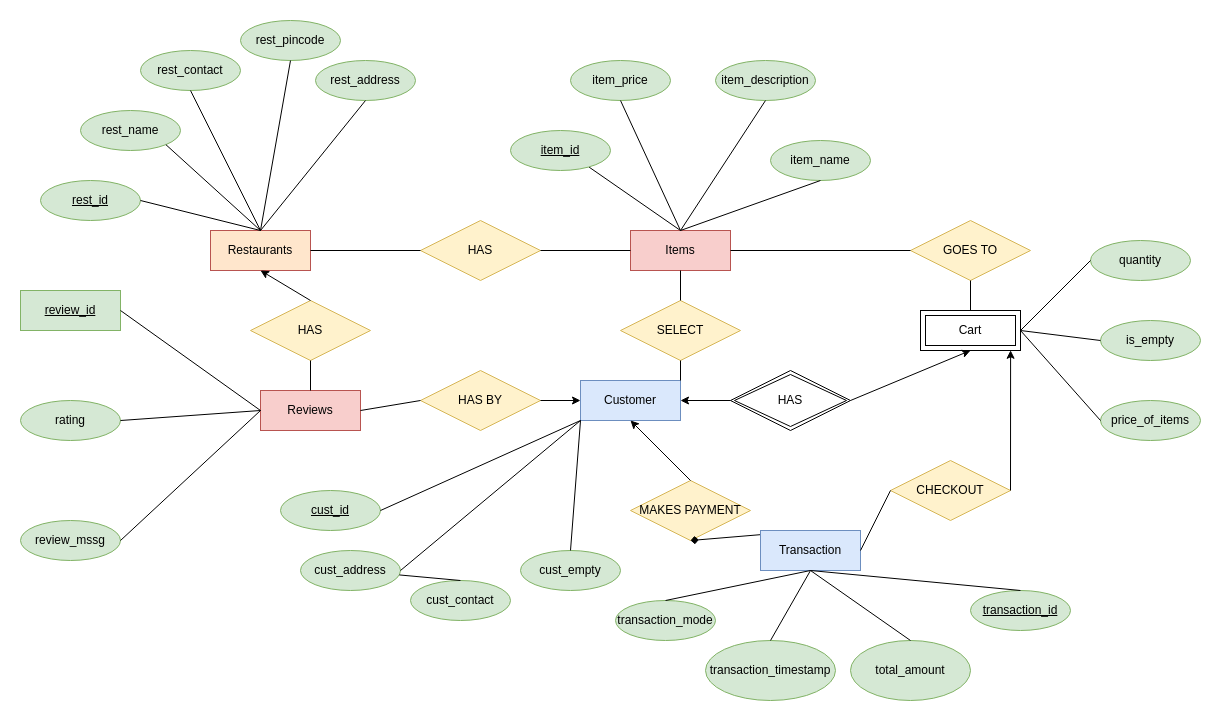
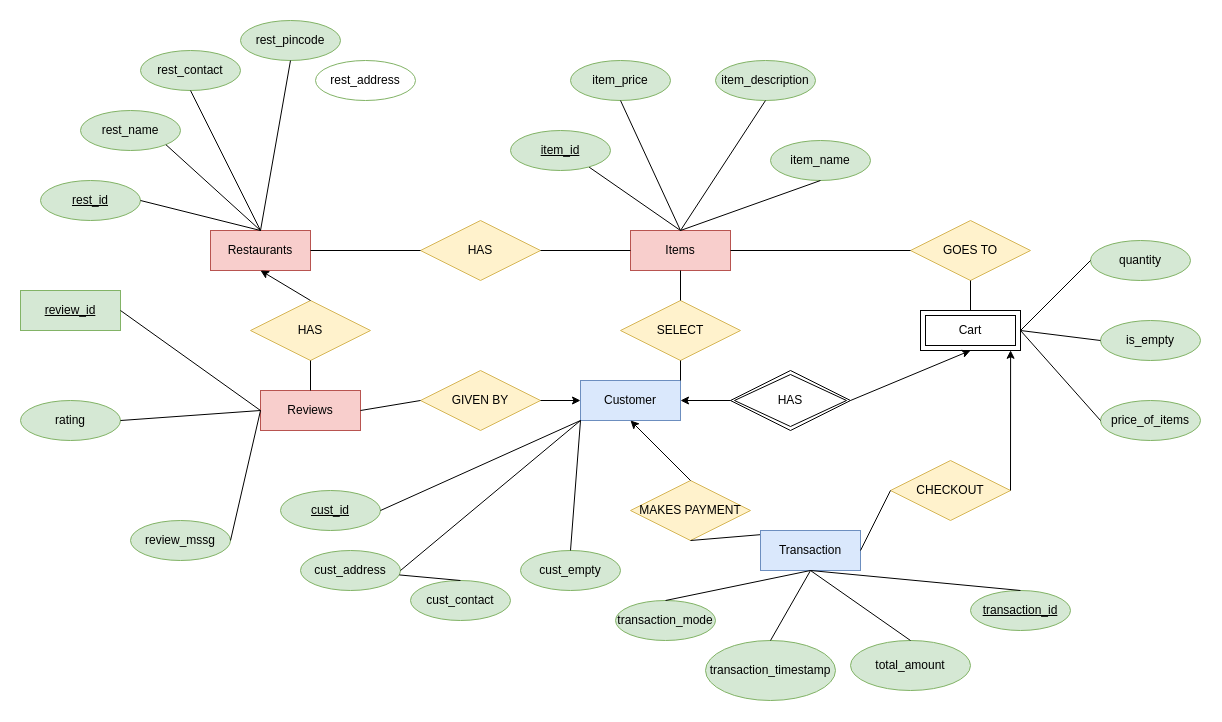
  <mxCell id="0" />
  <mxCell id="1" parent="0" />
- <mxCell id="2" value="Restaurants" style="whiteSpace=wrap;html=1;align=center;fillColor=#ffe6cc;strokeColor=#b85450;" parent="1" vertex="1"><mxGeometry x="210" y="230" width="100" height="40" as="geometry" /></mxCell>
+ <mxCell id="2" value="Restaurants" style="whiteSpace=wrap;html=1;align=center;fillColor=#f8cecc;strokeColor=#b85450;" parent="1" vertex="1"><mxGeometry x="210" y="230" width="100" height="40" as="geometry" /></mxCell>
  <mxCell id="3" value="Items" style="whiteSpace=wrap;html=1;align=center;fillColor=#f8cecc;strokeColor=#b85450;" parent="1" vertex="1"><mxGeometry x="630" y="230" width="100" height="40" as="geometry" /></mxCell>
  <mxCell id="4" value="Reviews" style="whiteSpace=wrap;html=1;align=center;fillColor=#f8cecc;strokeColor=#b85450;" parent="1" vertex="1"><mxGeometry x="260" y="390" width="100" height="40" as="geometry" /></mxCell>
  <mxCell id="5" value="HAS" style="shape=rhombus;perimeter=rhombusPerimeter;whiteSpace=wrap;html=1;align=center;fillColor=#fff2cc;strokeColor=#d6b656;" parent="1" vertex="1"><mxGeometry x="420" y="220" width="120" height="60" as="geometry" /></mxCell>
  <mxCell id="6" value="HAS" style="shape=rhombus;perimeter=rhombusPerimeter;whiteSpace=wrap;html=1;align=center;fillColor=#fff2cc;strokeColor=#d6b656;" parent="1" vertex="1"><mxGeometry x="250" y="300" width="120" height="60" as="geometry" /></mxCell>
  <mxCell id="7" value="Cart" style="shape=ext;margin=3;double=1;whiteSpace=wrap;html=1;align=center;" parent="1" vertex="1"><mxGeometry x="920" y="310" width="100" height="40" as="geometry" /></mxCell>
  <mxCell id="8" value="HAS" style="shape=rhombus;double=1;perimeter=rhombusPerimeter;whiteSpace=wrap;html=1;align=center;" parent="1" vertex="1"><mxGeometry x="730" y="370" width="120" height="60" as="geometry" /></mxCell>
  <mxCell id="9" value="GOES TO" style="shape=rhombus;perimeter=rhombusPerimeter;whiteSpace=wrap;html=1;align=center;fillColor=#fff2cc;strokeColor=#d6b656;" parent="1" vertex="1"><mxGeometry x="910" y="220" width="120" height="60" as="geometry" /></mxCell>
- <mxCell id="10" value="HAS BY" style="shape=rhombus;perimeter=rhombusPerimeter;whiteSpace=wrap;html=1;align=center;fillColor=#fff2cc;strokeColor=#d6b656;" parent="1" vertex="1"><mxGeometry x="420" y="370" width="120" height="60" as="geometry" /></mxCell>
+ <mxCell id="10" value="GIVEN BY" style="shape=rhombus;perimeter=rhombusPerimeter;whiteSpace=wrap;html=1;align=center;fillColor=#fff2cc;strokeColor=#d6b656;" parent="1" vertex="1"><mxGeometry x="420" y="370" width="120" height="60" as="geometry" /></mxCell>
  <mxCell id="11" value="SELECT" style="shape=rhombus;perimeter=rhombusPerimeter;whiteSpace=wrap;html=1;align=center;fillColor=#fff2cc;strokeColor=#d6b656;" parent="1" vertex="1"><mxGeometry x="620" y="300" width="120" height="60" as="geometry" /></mxCell>
  <mxCell id="12" value="Customer" style="whiteSpace=wrap;html=1;align=center;fillColor=#dae8fc;strokeColor=#6c8ebf;" parent="1" vertex="1"><mxGeometry x="580" y="380" width="100" height="40" as="geometry" /></mxCell>
  <mxCell id="13" value="" style="endArrow=none;html=1;rounded=0;exitX=1;exitY=0.5;exitDx=0;exitDy=0;" parent="1" source="2" edge="1"><mxGeometry relative="1" as="geometry"><mxPoint x="360" y="250" as="sourcePoint" /><mxPoint x="420" y="250" as="targetPoint" /></mxGeometry></mxCell>
  <mxCell id="14" value="" style="line;strokeWidth=1;rotatable=0;dashed=0;labelPosition=right;align=left;verticalAlign=middle;spacingTop=0;spacingLeft=6;points=[];portConstraint=eastwest;" parent="1" vertex="1"><mxGeometry x="540" y="245" width="90" height="10" as="geometry" /></mxCell>
  <mxCell id="15" value="" style="endArrow=none;html=1;rounded=0;entryX=0.5;entryY=0;entryDx=0;entryDy=0;" parent="1" target="11" edge="1"><mxGeometry relative="1" as="geometry"><mxPoint x="680" y="270" as="sourcePoint" /><mxPoint x="840" y="270" as="targetPoint" /></mxGeometry></mxCell>
  <mxCell id="16" value="" style="endArrow=none;html=1;rounded=0;entryX=0.5;entryY=1;entryDx=0;entryDy=0;exitX=1;exitY=0;exitDx=0;exitDy=0;" parent="1" source="12" target="11" edge="1"><mxGeometry relative="1" as="geometry"><mxPoint x="510" y="290" as="sourcePoint" /><mxPoint x="670" y="290" as="targetPoint" /></mxGeometry></mxCell>
  <mxCell id="17" value="" style="endArrow=none;html=1;rounded=0;exitX=1;exitY=0.5;exitDx=0;exitDy=0;entryX=0;entryY=0.5;entryDx=0;entryDy=0;" parent="1" source="4" target="10" edge="1"><mxGeometry relative="1" as="geometry"><mxPoint x="510" y="290" as="sourcePoint" /><mxPoint x="670" y="290" as="targetPoint" /></mxGeometry></mxCell>
  <mxCell id="18" value="" style="endArrow=none;html=1;rounded=0;exitX=0.5;exitY=0;exitDx=0;exitDy=0;entryX=0.5;entryY=1;entryDx=0;entryDy=0;" parent="1" source="4" target="6" edge="1"><mxGeometry relative="1" as="geometry"><mxPoint x="510" y="290" as="sourcePoint" /><mxPoint x="670" y="290" as="targetPoint" /></mxGeometry></mxCell>
  <mxCell id="19" value="" style="endArrow=none;html=1;rounded=0;exitX=1;exitY=0.5;exitDx=0;exitDy=0;entryX=0;entryY=0.5;entryDx=0;entryDy=0;" parent="1" source="3" target="9" edge="1"><mxGeometry relative="1" as="geometry"><mxPoint x="510" y="290" as="sourcePoint" /><mxPoint x="670" y="290" as="targetPoint" /></mxGeometry></mxCell>
  <mxCell id="20" value="" style="endArrow=none;html=1;rounded=0;exitX=0.5;exitY=1;exitDx=0;exitDy=0;entryX=0.5;entryY=0;entryDx=0;entryDy=0;" parent="1" source="9" target="7" edge="1"><mxGeometry relative="1" as="geometry"><mxPoint x="510" y="290" as="sourcePoint" /><mxPoint x="670" y="290" as="targetPoint" /></mxGeometry></mxCell>
  <mxCell id="21" value="" style="endArrow=classic;html=1;rounded=0;entryX=0.5;entryY=1;entryDx=0;entryDy=0;exitX=1;exitY=0.5;exitDx=0;exitDy=0;" parent="1" source="8" target="7" edge="1"><mxGeometry width="50" height="50" relative="1" as="geometry"><mxPoint x="570" y="310" as="sourcePoint" /><mxPoint x="620" y="260" as="targetPoint" /></mxGeometry></mxCell>
  <mxCell id="22" value="" style="endArrow=classic;html=1;rounded=0;exitX=0;exitY=0.5;exitDx=0;exitDy=0;entryX=1;entryY=0.5;entryDx=0;entryDy=0;" parent="1" source="8" target="12" edge="1"><mxGeometry width="50" height="50" relative="1" as="geometry"><mxPoint x="570" y="310" as="sourcePoint" /><mxPoint x="620" y="260" as="targetPoint" /></mxGeometry></mxCell>
  <mxCell id="23" value="" style="endArrow=classic;html=1;rounded=0;exitX=1;exitY=0.5;exitDx=0;exitDy=0;entryX=0;entryY=0.5;entryDx=0;entryDy=0;" parent="1" source="10" target="12" edge="1"><mxGeometry width="50" height="50" relative="1" as="geometry"><mxPoint x="570" y="310" as="sourcePoint" /><mxPoint x="620" y="260" as="targetPoint" /></mxGeometry></mxCell>
  <mxCell id="24" value="" style="endArrow=classic;html=1;rounded=0;exitX=0.5;exitY=0;exitDx=0;exitDy=0;entryX=0.5;entryY=1;entryDx=0;entryDy=0;" parent="1" source="6" target="2" edge="1"><mxGeometry width="50" height="50" relative="1" as="geometry"><mxPoint x="570" y="310" as="sourcePoint" /><mxPoint x="620" y="260" as="targetPoint" /></mxGeometry></mxCell>
  <mxCell id="25" value="MAKES PAYMENT" style="shape=rhombus;perimeter=rhombusPerimeter;whiteSpace=wrap;html=1;align=center;fillColor=#fff2cc;strokeColor=#d6b656;" parent="1" vertex="1"><mxGeometry x="630" y="480" width="120" height="60" as="geometry" /></mxCell>
  <mxCell id="26" value="" style="endArrow=classic;html=1;rounded=0;exitX=0.5;exitY=0;exitDx=0;exitDy=0;entryX=0.5;entryY=1;entryDx=0;entryDy=0;" parent="1" source="25" target="12" edge="1"><mxGeometry width="50" height="50" relative="1" as="geometry"><mxPoint x="570" y="510" as="sourcePoint" /><mxPoint x="620" y="460" as="targetPoint" /></mxGeometry></mxCell>
- <mxCell id="27" value="" style="endArrow=diamond;html=1;rounded=0;entryX=0.5;entryY=1;entryDx=0;entryDy=0;exitX=0.5;exitY=0;exitDx=0;exitDy=0;" parent="1" source="28" target="25" edge="1"><mxGeometry relative="1" as="geometry"><mxPoint x="680" y="630" as="sourcePoint" /><mxPoint x="670" y="490" as="targetPoint" /></mxGeometry></mxCell>
+ <mxCell id="27" value="" style="endArrow=none;html=1;rounded=0;entryX=0.5;entryY=1;entryDx=0;entryDy=0;exitX=0.5;exitY=0;exitDx=0;exitDy=0;" parent="1" source="28" target="25" edge="1"><mxGeometry relative="1" as="geometry"><mxPoint x="680" y="630" as="sourcePoint" /><mxPoint x="670" y="490" as="targetPoint" /></mxGeometry></mxCell>
  <mxCell id="28" value="Transaction" style="whiteSpace=wrap;html=1;align=center;fillColor=#dae8fc;strokeColor=#6c8ebf;" parent="1" vertex="1"><mxGeometry x="760" y="530" width="100" height="40" as="geometry" /></mxCell>
  <mxCell id="29" value="CHECKOUT" style="shape=rhombus;perimeter=rhombusPerimeter;whiteSpace=wrap;html=1;align=center;fillColor=#fff2cc;strokeColor=#d6b656;" parent="1" vertex="1"><mxGeometry x="890" y="460" width="120" height="60" as="geometry" /></mxCell>
  <mxCell id="30" value="" style="endArrow=none;html=1;rounded=0;entryX=0;entryY=0.5;entryDx=0;entryDy=0;exitX=1;exitY=0.5;exitDx=0;exitDy=0;" parent="1" source="28" target="29" edge="1"><mxGeometry relative="1" as="geometry"><mxPoint x="510" y="490" as="sourcePoint" /><mxPoint x="670" y="490" as="targetPoint" /></mxGeometry></mxCell>
  <mxCell id="31" value="" style="endArrow=classic;html=1;rounded=0;exitX=1;exitY=0.5;exitDx=0;exitDy=0;entryX=0.901;entryY=0.995;entryDx=0;entryDy=0;entryPerimeter=0;" parent="1" source="29" target="7" edge="1"><mxGeometry width="50" height="50" relative="1" as="geometry"><mxPoint x="570" y="510" as="sourcePoint" /><mxPoint x="940" y="390" as="targetPoint" /></mxGeometry></mxCell>
  <mxCell id="32" value="rest_id" style="ellipse;whiteSpace=wrap;html=1;align=center;fontStyle=4;fillColor=#d5e8d4;strokeColor=#82b366;" parent="1" vertex="1"><mxGeometry x="40" y="180" width="100" height="40" as="geometry" /></mxCell>
  <mxCell id="33" value="rest_pincode" style="ellipse;whiteSpace=wrap;html=1;align=center;fillColor=#d5e8d4;strokeColor=#82b366;" parent="1" vertex="1"><mxGeometry x="240" y="20" width="100" height="40" as="geometry" /></mxCell>
- <mxCell id="34" value="rest_address" style="ellipse;whiteSpace=wrap;html=1;align=center;fillColor=#d5e8d4;strokeColor=#82b366;" parent="1" vertex="1"><mxGeometry x="315" y="60" width="100" height="40" as="geometry" /></mxCell>
+ <mxCell id="34" value="rest_address" style="ellipse;whiteSpace=wrap;html=1;align=center;fillColor=#ffffff;strokeColor=#82b366;" parent="1" vertex="1"><mxGeometry x="315" y="60" width="100" height="40" as="geometry" /></mxCell>
  <mxCell id="35" value="rest_contact" style="ellipse;whiteSpace=wrap;html=1;align=center;fillColor=#d5e8d4;strokeColor=#82b366;" parent="1" vertex="1"><mxGeometry x="140" y="50" width="100" height="40" as="geometry" /></mxCell>
  <mxCell id="36" value="rest_name" style="ellipse;whiteSpace=wrap;html=1;align=center;fillColor=#d5e8d4;strokeColor=#82b366;" parent="1" vertex="1"><mxGeometry x="80" y="110" width="100" height="40" as="geometry" /></mxCell>
  <mxCell id="37" value="" style="endArrow=none;html=1;rounded=0;exitX=0.5;exitY=1;exitDx=0;exitDy=0;entryX=0.5;entryY=0;entryDx=0;entryDy=0;" parent="1" source="33" target="2" edge="1"><mxGeometry relative="1" as="geometry"><mxPoint x="430" y="290" as="sourcePoint" /><mxPoint x="590" y="290" as="targetPoint" /></mxGeometry></mxCell>
- <mxCell id="38" value="" style="endArrow=none;html=1;rounded=0;exitX=0.5;exitY=1;exitDx=0;exitDy=0;entryX=0.5;entryY=0;entryDx=0;entryDy=0;" parent="1" source="34" target="2" edge="1"><mxGeometry relative="1" as="geometry"><mxPoint x="430" y="290" as="sourcePoint" /><mxPoint x="590" y="290" as="targetPoint" /><Array as="points" /></mxGeometry></mxCell>
  <mxCell id="39" value="" style="endArrow=none;html=1;rounded=0;exitX=0.5;exitY=1;exitDx=0;exitDy=0;entryX=0.5;entryY=0;entryDx=0;entryDy=0;" parent="1" source="35" target="2" edge="1"><mxGeometry relative="1" as="geometry"><mxPoint x="430" y="290" as="sourcePoint" /><mxPoint x="310" y="230" as="targetPoint" /></mxGeometry></mxCell>
  <mxCell id="40" value="" style="endArrow=none;html=1;rounded=0;exitX=1;exitY=1;exitDx=0;exitDy=0;entryX=0.5;entryY=0;entryDx=0;entryDy=0;" parent="1" source="36" target="2" edge="1"><mxGeometry relative="1" as="geometry"><mxPoint x="430" y="290" as="sourcePoint" /><mxPoint x="590" y="290" as="targetPoint" /></mxGeometry></mxCell>
  <mxCell id="41" value="" style="endArrow=none;html=1;rounded=0;exitX=1;exitY=0.5;exitDx=0;exitDy=0;entryX=0.5;entryY=0;entryDx=0;entryDy=0;" parent="1" source="32" target="2" edge="1"><mxGeometry relative="1" as="geometry"><mxPoint x="430" y="290" as="sourcePoint" /><mxPoint x="590" y="290" as="targetPoint" /></mxGeometry></mxCell>
  <mxCell id="42" value="item_price" style="ellipse;whiteSpace=wrap;html=1;align=center;fillColor=#d5e8d4;strokeColor=#82b366;" parent="1" vertex="1"><mxGeometry x="570" y="60" width="100" height="40" as="geometry" /></mxCell>
  <mxCell id="43" value="item_description" style="ellipse;whiteSpace=wrap;html=1;align=center;fillColor=#d5e8d4;strokeColor=#82b366;" parent="1" vertex="1"><mxGeometry x="715" y="60" width="100" height="40" as="geometry" /></mxCell>
  <mxCell id="44" value="item_name" style="ellipse;whiteSpace=wrap;html=1;align=center;fillColor=#d5e8d4;strokeColor=#82b366;" parent="1" vertex="1"><mxGeometry x="770" y="140" width="100" height="40" as="geometry" /></mxCell>
  <mxCell id="45" value="" style="endArrow=none;html=1;rounded=0;entryX=0.5;entryY=1;entryDx=0;entryDy=0;exitX=0.5;exitY=0;exitDx=0;exitDy=0;" parent="1" source="3" target="44" edge="1"><mxGeometry relative="1" as="geometry"><mxPoint x="650" y="290" as="sourcePoint" /><mxPoint x="810" y="290" as="targetPoint" /></mxGeometry></mxCell>
  <mxCell id="46" value="" style="endArrow=none;html=1;rounded=0;entryX=0.5;entryY=1;entryDx=0;entryDy=0;exitX=0.5;exitY=0;exitDx=0;exitDy=0;" parent="1" source="3" target="43" edge="1"><mxGeometry relative="1" as="geometry"><mxPoint x="680" y="230" as="sourcePoint" /><mxPoint x="810" y="290" as="targetPoint" /></mxGeometry></mxCell>
  <mxCell id="47" value="" style="endArrow=none;html=1;rounded=0;entryX=0.5;entryY=1;entryDx=0;entryDy=0;exitX=0.5;exitY=0;exitDx=0;exitDy=0;" parent="1" source="3" target="42" edge="1"><mxGeometry relative="1" as="geometry"><mxPoint x="650" y="290" as="sourcePoint" /><mxPoint x="810" y="290" as="targetPoint" /></mxGeometry></mxCell>
  <mxCell id="48" value="" style="endArrow=none;html=1;rounded=0;exitX=0.784;exitY=0.912;exitDx=0;exitDy=0;entryX=0.5;entryY=0;entryDx=0;entryDy=0;exitPerimeter=0;" parent="1" source="49" target="3" edge="1"><mxGeometry relative="1" as="geometry"><mxPoint x="600" y="170" as="sourcePoint" /><mxPoint x="810" y="290" as="targetPoint" /></mxGeometry></mxCell>
  <mxCell id="49" value="item_id" style="ellipse;whiteSpace=wrap;html=1;align=center;fontStyle=4;fillColor=#d5e8d4;strokeColor=#82b366;" parent="1" vertex="1"><mxGeometry x="510" y="130" width="100" height="40" as="geometry" /></mxCell>
  <mxCell id="50" value="review_id" style="whiteSpace=wrap;html=1;align=center;fontStyle=4;fillColor=#d5e8d4;strokeColor=#82b366;rounded=0;" parent="1" vertex="1"><mxGeometry x="20" y="290" width="100" height="40" as="geometry" /></mxCell>
  <mxCell id="51" value="rating" style="ellipse;whiteSpace=wrap;html=1;align=center;fillColor=#d5e8d4;strokeColor=#82b366;" parent="1" vertex="1"><mxGeometry x="20" y="400" width="100" height="40" as="geometry" /></mxCell>
- <mxCell id="52" value="review_mssg" style="ellipse;whiteSpace=wrap;html=1;align=center;fillColor=#d5e8d4;strokeColor=#82b366;" parent="1" vertex="1"><mxGeometry x="20" y="520" width="100" height="40" as="geometry" /></mxCell>
+ <mxCell id="52" value="review_mssg" style="ellipse;whiteSpace=wrap;html=1;align=center;fillColor=#d5e8d4;strokeColor=#82b366;" parent="1" vertex="1"><mxGeometry x="130" y="520" width="100" height="40" as="geometry" /></mxCell>
  <mxCell id="53" value="" style="endArrow=none;html=1;rounded=0;exitX=1;exitY=0.5;exitDx=0;exitDy=0;entryX=0;entryY=0.5;entryDx=0;entryDy=0;" parent="1" source="50" target="4" edge="1"><mxGeometry relative="1" as="geometry"><mxPoint x="230" y="390" as="sourcePoint" /><mxPoint x="350" y="390" as="targetPoint" /></mxGeometry></mxCell>
  <mxCell id="54" value="" style="endArrow=none;html=1;rounded=0;exitX=1;exitY=0.5;exitDx=0;exitDy=0;entryX=0;entryY=0.5;entryDx=0;entryDy=0;" parent="1" source="51" target="4" edge="1"><mxGeometry relative="1" as="geometry"><mxPoint y="390" as="sourcePoint" x="190" /><mxPoint x="350" y="390" as="targetPoint" /></mxGeometry></mxCell>
  <mxCell id="55" value="" style="endArrow=none;html=1;rounded=0;exitX=1;exitY=0.5;exitDx=0;exitDy=0;entryX=0;entryY=0.5;entryDx=0;entryDy=0;" parent="1" source="52" target="4" edge="1"><mxGeometry relative="1" as="geometry"><mxPoint y="390" as="sourcePoint" x="190" /><mxPoint x="260" y="430" as="targetPoint" /></mxGeometry></mxCell>
  <mxCell id="56" value="price_of_items" style="ellipse;whiteSpace=wrap;html=1;align=center;fillColor=#d5e8d4;strokeColor=#82b366;" parent="1" vertex="1"><mxGeometry x="1100" y="400" width="100" height="40" as="geometry" /></mxCell>
  <mxCell id="57" value="is_empty" style="ellipse;whiteSpace=wrap;html=1;align=center;fillColor=#d5e8d4;strokeColor=#82b366;" parent="1" vertex="1"><mxGeometry x="1100" y="320" width="100" height="40" as="geometry" /></mxCell>
  <mxCell id="58" value="quantity" style="ellipse;whiteSpace=wrap;html=1;align=center;fillColor=#d5e8d4;strokeColor=#82b366;" parent="1" vertex="1"><mxGeometry x="1090" y="240" width="100" height="40" as="geometry" /></mxCell>
  <mxCell id="59" value="" style="endArrow=none;html=1;rounded=0;entryX=0;entryY=0.5;entryDx=0;entryDy=0;exitX=1;exitY=0.5;exitDx=0;exitDy=0;" parent="1" source="7" target="58" edge="1"><mxGeometry relative="1" as="geometry"><mxPoint x="800" y="360" as="sourcePoint" /><mxPoint x="960" y="360" as="targetPoint" /></mxGeometry></mxCell>
  <mxCell id="60" value="" style="endArrow=none;html=1;rounded=0;entryX=0;entryY=0.5;entryDx=0;entryDy=0;exitX=1;exitY=0.5;exitDx=0;exitDy=0;" parent="1" source="7" target="57" edge="1"><mxGeometry relative="1" as="geometry"><mxPoint x="800" y="360" as="sourcePoint" /><mxPoint x="960" y="360" as="targetPoint" /></mxGeometry></mxCell>
  <mxCell id="61" value="" style="endArrow=none;html=1;rounded=0;entryX=0;entryY=0.5;entryDx=0;entryDy=0;exitX=1;exitY=0.5;exitDx=0;exitDy=0;" parent="1" source="7" target="56" edge="1"><mxGeometry relative="1" as="geometry"><mxPoint x="830" y="420" as="sourcePoint" /><mxPoint x="990" y="420" as="targetPoint" /></mxGeometry></mxCell>
  <mxCell id="62" value="cust_id" style="ellipse;whiteSpace=wrap;html=1;align=center;fontStyle=4;fillColor=#d5e8d4;strokeColor=#82b366;" parent="1" vertex="1"><mxGeometry x="280" y="490" width="100" height="40" as="geometry" /></mxCell>
  <mxCell id="63" value="cust_address" style="ellipse;whiteSpace=wrap;html=1;align=center;fillColor=#d5e8d4;strokeColor=#82b366;" parent="1" vertex="1"><mxGeometry x="300" y="550" width="100" height="40" as="geometry" /></mxCell>
  <mxCell id="64" value="cust_empty" style="ellipse;whiteSpace=wrap;html=1;align=center;fillColor=#d5e8d4;strokeColor=#82b366;" parent="1" vertex="1"><mxGeometry x="520" y="550" width="100" height="40" as="geometry" /></mxCell>
  <mxCell id="65" value="cust_contact" style="ellipse;whiteSpace=wrap;html=1;align=center;fillColor=#d5e8d4;strokeColor=#82b366;" parent="1" vertex="1"><mxGeometry x="410" y="580" width="100" height="40" as="geometry" /></mxCell>
  <mxCell id="66" value="" style="endArrow=none;html=1;rounded=0;exitX=1;exitY=0.5;exitDx=0;exitDy=0;entryX=0;entryY=1;entryDx=0;entryDy=0;" parent="1" source="62" target="12" edge="1"><mxGeometry relative="1" as="geometry"><mxPoint x="480" y="500" as="sourcePoint" /><mxPoint x="640" y="500" as="targetPoint" /></mxGeometry></mxCell>
  <mxCell id="67" value="" style="endArrow=none;html=1;rounded=0;exitX=1;exitY=0.5;exitDx=0;exitDy=0;entryX=0;entryY=1;entryDx=0;entryDy=0;" parent="1" source="63" target="12" edge="1"><mxGeometry relative="1" as="geometry"><mxPoint x="480" y="570" as="sourcePoint" /><mxPoint x="640" y="570" as="targetPoint" /></mxGeometry></mxCell>
  <mxCell id="68" value="" style="endArrow=none;html=1;rounded=0;exitX=0.5;exitY=0;exitDx=0;exitDy=0;" parent="1" source="65" target="63" edge="1"><mxGeometry relative="1" as="geometry"><mxPoint x="480" y="570" as="sourcePoint" /><mxPoint x="580" y="450" as="targetPoint" /></mxGeometry></mxCell>
  <mxCell id="69" value="" style="endArrow=none;html=1;rounded=0;entryX=0;entryY=1;entryDx=0;entryDy=0;exitX=0.5;exitY=0;exitDx=0;exitDy=0;" parent="1" source="64" target="12" edge="1"><mxGeometry relative="1" as="geometry"><mxPoint x="480" y="570" as="sourcePoint" /><mxPoint x="640" y="570" as="targetPoint" /></mxGeometry></mxCell>
- <mxCell id="70" value="total_amount" style="ellipse;whiteSpace=wrap;html=1;align=center;fillColor=#d5e8d4;strokeColor=#82b366;" parent="1" vertex="1"><mxGeometry x="850" y="640" width="120" height="60" as="geometry" /></mxCell>
+ <mxCell id="70" value="total_amount" style="ellipse;whiteSpace=wrap;html=1;align=center;fillColor=#d5e8d4;strokeColor=#82b366;" parent="1" vertex="1"><mxGeometry x="850" y="640" width="120" height="50" as="geometry" /></mxCell>
  <mxCell id="71" value="transaction_timestamp" style="ellipse;whiteSpace=wrap;html=1;align=center;fillColor=#d5e8d4;strokeColor=#82b366;" parent="1" vertex="1"><mxGeometry x="705" y="640" width="130" height="60" as="geometry" /></mxCell>
  <mxCell id="72" value="transaction_mode" style="ellipse;whiteSpace=wrap;html=1;align=center;fillColor=#d5e8d4;strokeColor=#82b366;" parent="1" vertex="1"><mxGeometry x="615" y="600" width="100" height="40" as="geometry" /></mxCell>
  <mxCell id="73" value="transaction_id" style="ellipse;whiteSpace=wrap;html=1;align=center;fontStyle=4;fillColor=#d5e8d4;strokeColor=#82b366;" parent="1" vertex="1"><mxGeometry x="970" y="590" width="100" height="40" as="geometry" /></mxCell>
  <mxCell id="74" value="" style="endArrow=none;html=1;rounded=0;exitX=0.5;exitY=1;exitDx=0;exitDy=0;entryX=0.5;entryY=0;entryDx=0;entryDy=0;" parent="1" source="28" target="73" edge="1"><mxGeometry relative="1" as="geometry"><mxPoint x="680" y="780" as="sourcePoint" /><mxPoint x="840" y="780" as="targetPoint" /></mxGeometry></mxCell>
  <mxCell id="75" value="" style="endArrow=none;html=1;rounded=0;entryX=0.5;entryY=1;entryDx=0;entryDy=0;exitX=0.5;exitY=0;exitDx=0;exitDy=0;" parent="1" source="70" target="28" edge="1"><mxGeometry relative="1" as="geometry"><mxPoint x="640" y="740" as="sourcePoint" /><mxPoint x="800" y="740" as="targetPoint" /></mxGeometry></mxCell>
  <mxCell id="76" value="" style="endArrow=none;html=1;rounded=0;exitX=0.5;exitY=1;exitDx=0;exitDy=0;entryX=0.5;entryY=0;entryDx=0;entryDy=0;" parent="1" source="28" target="71" edge="1"><mxGeometry relative="1" as="geometry"><mxPoint x="640" y="740" as="sourcePoint" /><mxPoint x="800" y="740" as="targetPoint" /></mxGeometry></mxCell>
  <mxCell id="77" value="" style="endArrow=none;html=1;rounded=0;exitX=0.5;exitY=1;exitDx=0;exitDy=0;entryX=0.5;entryY=0;entryDx=0;entryDy=0;" parent="1" source="28" target="72" edge="1"><mxGeometry relative="1" as="geometry"><mxPoint x="640" y="740" as="sourcePoint" /><mxPoint x="800" y="740" as="targetPoint" /></mxGeometry></mxCell>
